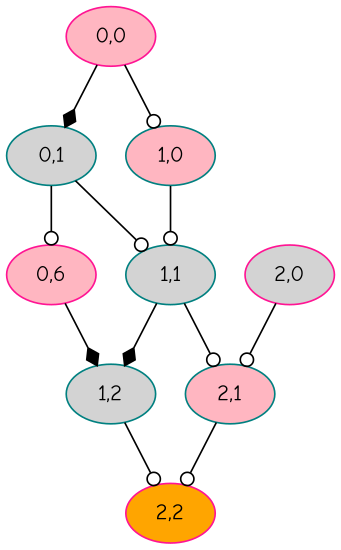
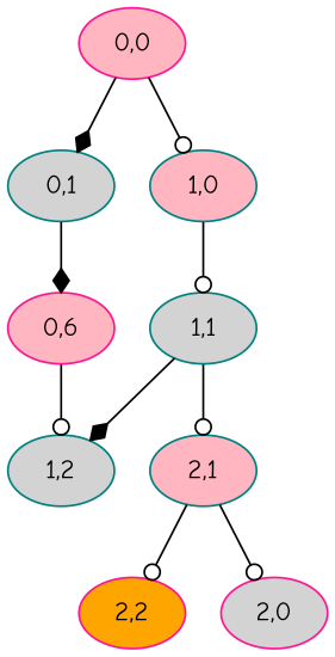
  digraph {
    fontname="Comic Neue"
    node [color=teal fillcolor=lightpink fontname="Comic Neue" style=filled]
    edge [arrowhead=odot fontname="Comic Neue"]
    n1 [color=deeppink label="0,0"]
    n2 [fillcolor=lightgrey label="0,1"]
    n3 [label="1,0"]
    n4 [color=deeppink label="0,6"]
    n5 [fillcolor=lightgrey label="1,1"]
    n6 [fillcolor=lightgrey label="1,2"]
    n7 [label="2,1"]
    n8 [color=deeppink fillcolor=orange label="2,2"]
    n9 [color=deeppink fillcolor=lightgrey label="2,0"]
    n1 -> n2 [arrowhead=diamond]
    n1 -> n3
-   n2 -> n4
-   n2 -> n5
+   n2 -> n4 [arrowhead=diamond]
    n3 -> n5
-   n4 -> n6 [arrowhead=diamond]
+   n4 -> n6
    n5 -> n6 [arrowhead=diamond]
    n5 -> n7
-   n6 -> n8
    n7 -> n8
-   n9 -> n7
+   n7 -> n9
  }
